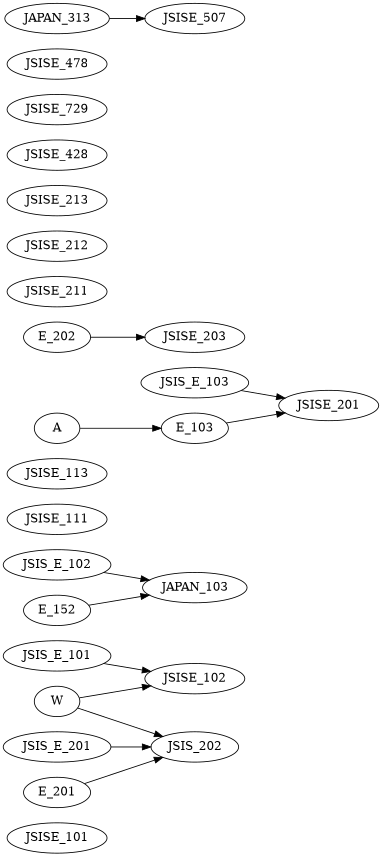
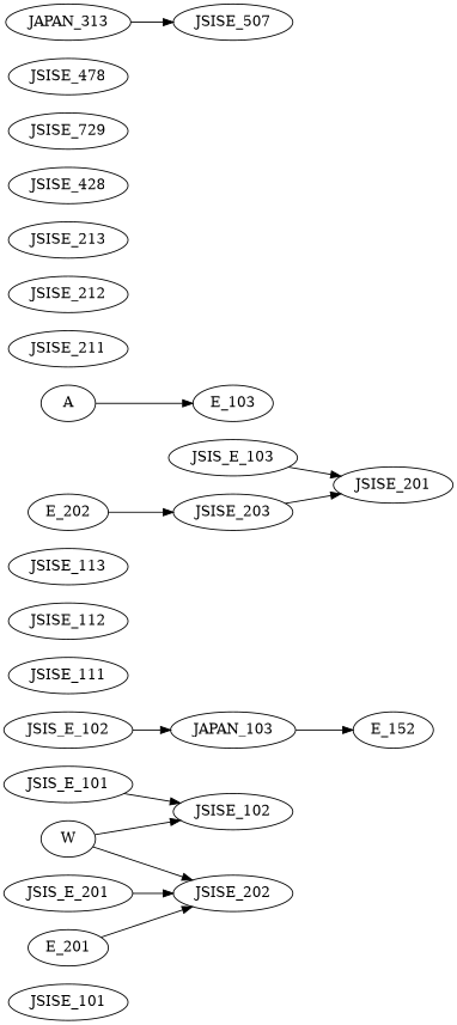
  digraph {
    rankdir=LR
    edge [color=black]
    JSISE_101
    JSIS_E_101
    JSISE_102
    W
-   JSISE_202 [label=JSIS_202]
+   JSISE_202
    n6 [label=JAPAN_103]
    JSIS_E_102
    n8 [label=E_152]
    JSISE_111
+   JSISE_112
    JSISE_113
    JSIS_E_103
    JSISE_201
    E_103
    A
    JSIS_E_201
    E_201
    E_202
    JSISE_203
    JSISE_211
    JSISE_212
    JSISE_213
    JSISE_428
    n24 [label=JSISE_729]
    JSISE_478
    n26 [label=JSISE_507]
    JAPAN_313
    JSIS_E_101 -> JSISE_102
    W -> JSISE_102
    W -> JSISE_202
    JSIS_E_102 -> n6
-   n8 -> n6
+   n6 -> n8
    JSIS_E_103 -> JSISE_201
-   E_103 -> JSISE_201
+   JSISE_203 -> JSISE_201
    A -> E_103
    JSIS_E_201 -> JSISE_202
    E_201 -> JSISE_202
    E_202 -> JSISE_203
    JAPAN_313 -> n26
  }
